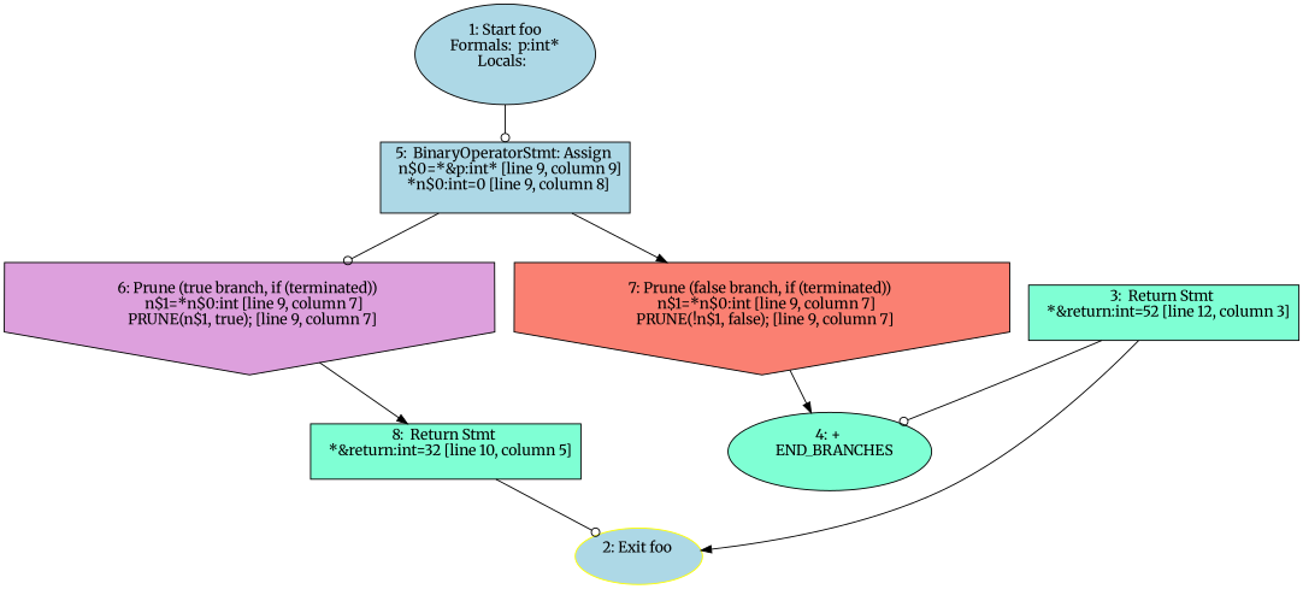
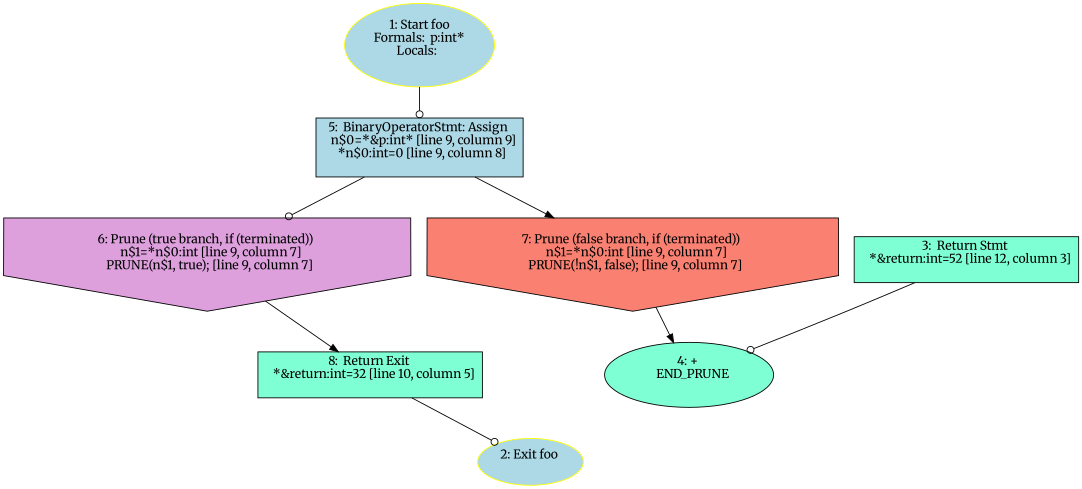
  digraph {
    fontname=Merriweather
    node [fillcolor=lightblue fontname=Merriweather style=filled]
    edge [arrowhead=odot fontname=Merriweather]
-   n1 [color=black label="1: Start foo\nFormals:  p:int*\nLocals:  \n  "]
+   n1 [color=yellow label="1: Start foo\nFormals:  p:int*\nLocals:  \n  "]
    n2 [label="5:  BinaryOperatorStmt: Assign \n   n$0=*&p:int* [line 9, column 9]\n  *n$0:int=0 [line 9, column 8]\n " shape=box]
    n3 [fillcolor=plum label="6: Prune (true branch, if (terminated)) \n   n$1=*n$0:int [line 9, column 7]\n  PRUNE(n$1, true); [line 9, column 7]\n " shape=invhouse]
    n4 [fillcolor=salmon label="7: Prune (false branch, if (terminated)) \n   n$1=*n$0:int [line 9, column 7]\n  PRUNE(!n$1, false); [line 9, column 7]\n " shape=invhouse]
-   n5 [fillcolor=aquamarine label="8:  Return Stmt \n   *&return:int=32 [line 10, column 5]\n " shape=box]
-   n6 [fillcolor=aquamarine label="4: + \n   END_BRANCHES\n "]
+   n5 [fillcolor=aquamarine label="8:  Return Exit \n   *&return:int=32 [line 10, column 5]\n " shape=box]
+   n6 [fillcolor=aquamarine label="4: + \n   END_PRUNE\n "]
    n7 [color=yellow label="2: Exit foo \n  "]
    n8 [fillcolor=aquamarine label="3:  Return Stmt \n   *&return:int=52 [line 12, column 3]\n " shape=box]
    n1 -> n2
    n2 -> n3
    n2 -> n4 [arrowhead=normal]
    n3 -> n5 [arrowhead=normal]
    n4 -> n6 [arrowhead=normal]
    n5 -> n7
    n8 -> n6
-   n8 -> n7 [arrowhead=normal]
  }
